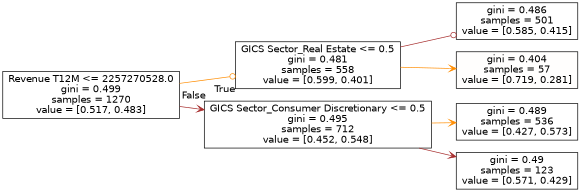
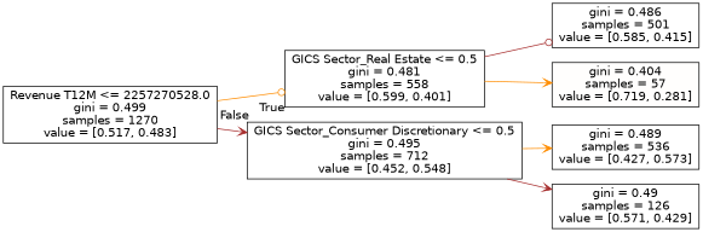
  digraph {
    rankdir=LR
    node [color=black fillcolor="#ffffff" fontname=helvetica shape=box style=filled]
    edge [arrowhead=vee color=darkorange fontname=helvetica]
    n1 [label="Revenue T12M <= 2257270528.0\ngini = 0.499\nsamples = 1270\nvalue = [0.517, 0.483]"]
    n2 [label="GICS Sector_Real Estate <= 0.5\ngini = 0.481\nsamples = 558\nvalue = [0.599, 0.401]"]
    n3 [label="GICS Sector_Consumer Discretionary <= 0.5\ngini = 0.495\nsamples = 712\nvalue = [0.452, 0.548]"]
    n4 [label="gini = 0.486\nsamples = 501\nvalue = [0.585, 0.415]"]
    n5 [fillcolor="#fffefd" label="gini = 0.404\nsamples = 57\nvalue = [0.719, 0.281]"]
    n6 [label="gini = 0.489\nsamples = 536\nvalue = [0.427, 0.573]"]
-   n7 [label="gini = 0.49\nsamples = 123\nvalue = [0.571, 0.429]"]
+   n7 [label="gini = 0.49\nsamples = 126\nvalue = [0.571, 0.429]"]
    n1 -> n2 [arrowhead=odot headlabel=True labelangle=45 labeldistance=2.5]
    n1 -> n3 [color=brown headlabel=False labelangle=-45 labeldistance=2.5]
    n2 -> n4 [arrowhead=odot color=brown]
    n2 -> n5
    n3 -> n6
    n3 -> n7 [color=brown]
  }
